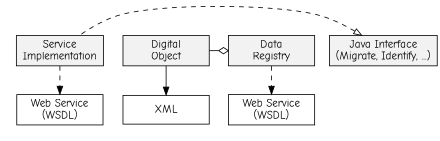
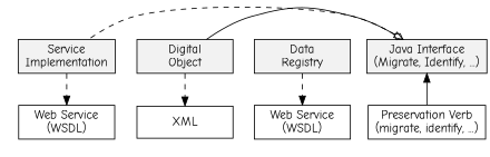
  digraph {
    fontname="Comic Neue"
    node [fillcolor=gray95 fontname="Comic Neue" shape=box style=filled]
    edge [fontname="Comic Neue" style=dashed]
    n1 [label="Service\nImplementation" width=1.5]
    n2 [fillcolor=white label="Web Service\n(WSDL)" width=1.5]
    n3 [label="Digital\nObject" width=1.5]
    n4 [fillcolor=white label=XML width=1.5]
    n5 [label="Data\nRegistry" width=1.5]
    n6 [fillcolor=white label="Web Service\n(WSDL)" width=1.5]
+   n7 [fillcolor=white label="Preservation Verb\n(migrate, identify, ...)" width=1.5]
    n8 [label="Java Interface\n(Migrate, Identify, ...)" width=1.5]
    subgraph cluster_1 {
      style=invis
      n1
      n2
    }
    subgraph cluster_2 {
      style=invis
      n3
      n4
    }
    subgraph cluster_3 {
      style=invis
      n5
      n6
    }
    n1 -> n2
-   n3 -> n4 [style=solid]
-   n3 -> n5 [arrowhead=odiamond constraint=false style=""]
+   n3 -> n4
+   n3 -> n8 [arrowhead=odiamond constraint=false style=""]
    n5 -> n6
    n8 -> n1 [arrowhead=none arrowtail=empty constraint=false dir=back]
+   n8 -> n7 [dir=back style=""]
  }
